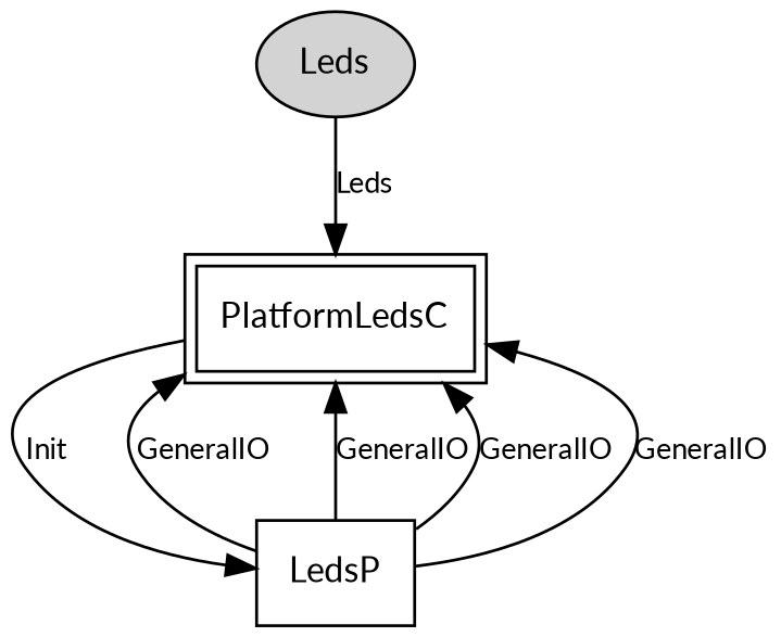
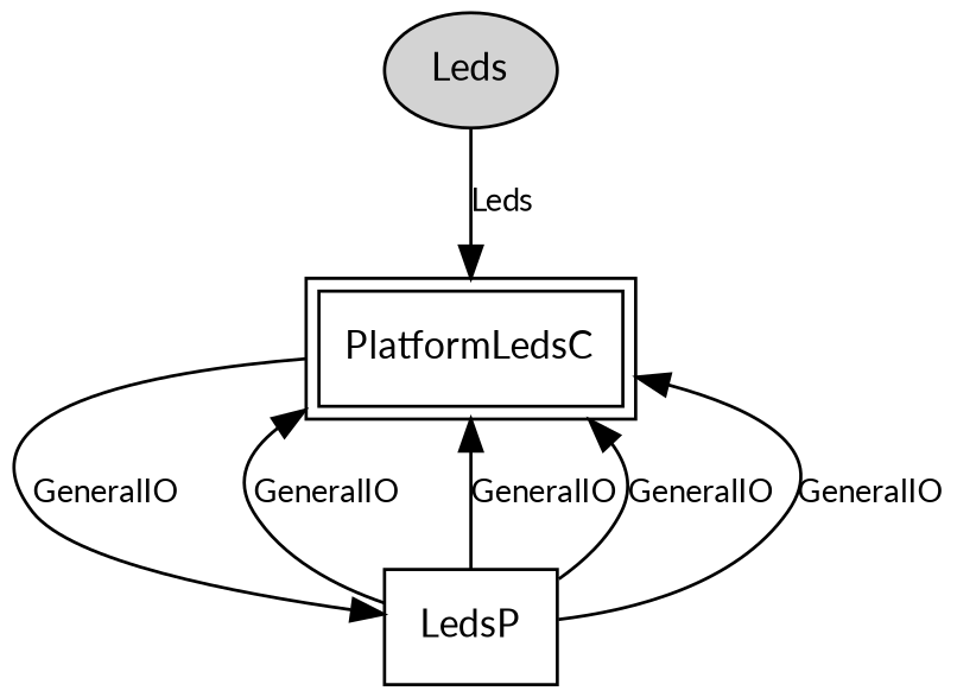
  digraph {
    fontname=Lato
    node [fontname=Lato fontsize=12 shape=box]
    edge [fontname=Lato fontsize=10]
    n1 [label=Leds shape=ellipse style=filled]
    PlatformLedsC [peripheries=2]
    LedsP
    n1 -> PlatformLedsC [label=Leds]
-   PlatformLedsC -> LedsP [label=Init]
+   PlatformLedsC -> LedsP [label=GeneralIO]
    LedsP -> PlatformLedsC [label=GeneralIO]
    LedsP -> PlatformLedsC [label=GeneralIO]
    LedsP -> PlatformLedsC [label=GeneralIO]
    LedsP -> PlatformLedsC [label=GeneralIO]
  }
